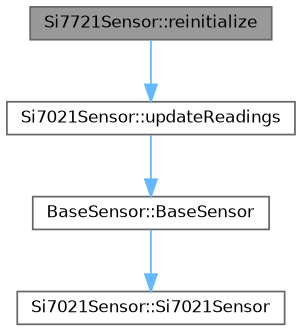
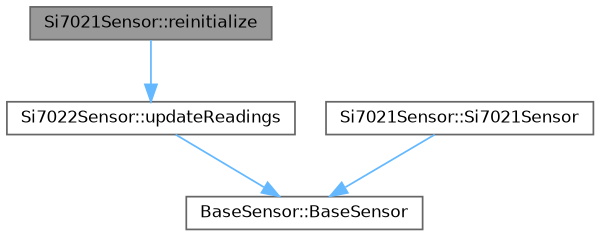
  digraph {
    rankdir=TB
    node [color=grey40 fillcolor=white fontname=Helvetica fontsize=10 shape=box style=filled]
    edge [color=steelblue1 fontname=Helvetica fontsize=10 labelfontname=Helvetica labelfontsize=10 style=solid]
-   n1 [color=gray40 fillcolor=grey60 fontcolor=black height=0.2 label="Si7721Sensor::reinitialize" width=0.4]
-   n2 [height=0.2 label="Si7021Sensor::updateReadings" width=0.4]
+   n1 [color=gray40 fillcolor=grey60 fontcolor=black height=0.2 label="Si7021Sensor::reinitialize" width=0.4]
+   n2 [height=0.2 label="Si7022Sensor::updateReadings" width=0.4]
    n3 [height=0.2 label="BaseSensor::BaseSensor" width=0.4]
    n4 [height=0.2 label="Si7021Sensor::Si7021Sensor" width=0.4]
    n1 -> n2
    n2 -> n3
-   n3 -> n4
+   n4 -> n3
  }
